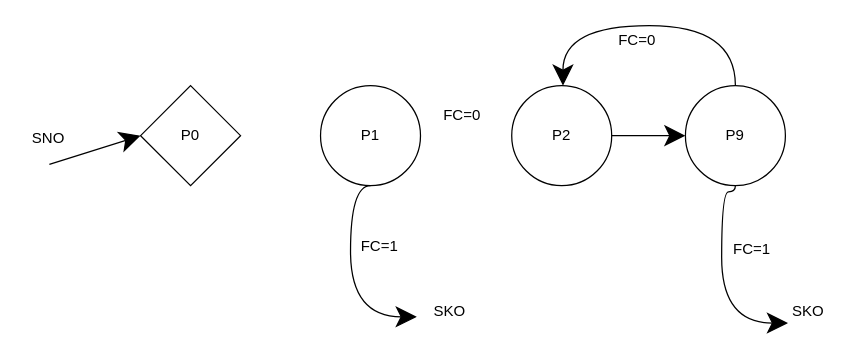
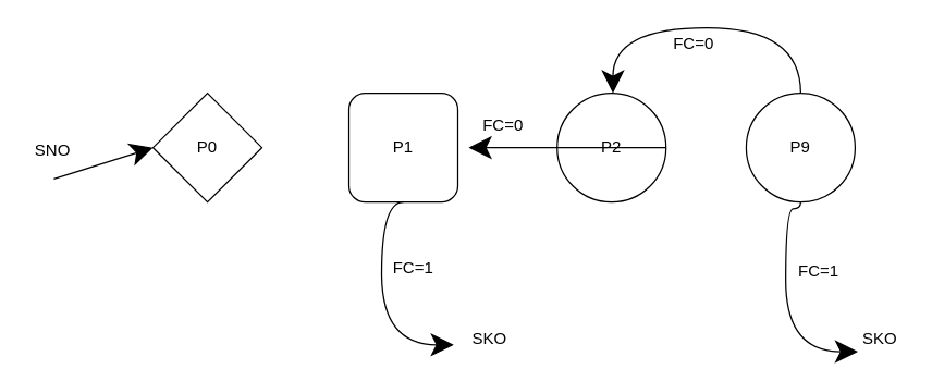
  <mxCell id="0" />
  <mxCell id="1" parent="0" />
  <mxCell id="2" value="P0" style="rhombus;whiteSpace=wrap;html=1;aspect=fixed;hachureGap=4;" vertex="1" parent="1"><mxGeometry x="112" y="68" width="80" height="80" as="geometry" /></mxCell>
- <mxCell id="3" value="P1" style="ellipse;whiteSpace=wrap;html=1;aspect=fixed;hachureGap=4;" vertex="1" parent="1"><mxGeometry x="256" y="68" width="80" height="80" as="geometry" /></mxCell>
+ <mxCell id="3" value="P1" style="whiteSpace=wrap;html=1;aspect=fixed;hachureGap=4;rounded=1;" vertex="1" parent="1"><mxGeometry x="256" y="68" width="80" height="80" as="geometry" /></mxCell>
  <mxCell id="4" value="P2" style="ellipse;whiteSpace=wrap;html=1;aspect=fixed;hachureGap=4;" vertex="1" parent="1"><mxGeometry x="409" y="68" width="80" height="80" as="geometry" /></mxCell>
  <mxCell id="5" value="P9" style="ellipse;whiteSpace=wrap;html=1;aspect=fixed;hachureGap=4;" vertex="1" parent="1"><mxGeometry x="548" y="68" width="80" height="80" as="geometry" /></mxCell>
  <mxCell id="6" value="FC=0" style="text;html=1;align=center;verticalAlign=middle;resizable=0;points=[];autosize=1;strokeColor=none;fillColor=none;hachureGap=4;" vertex="1" parent="1"><mxGeometry x="349" y="83" width="40" height="18" as="geometry" /></mxCell>
  <mxCell id="7" value="" style="edgeStyle=segmentEdgeStyle;endArrow=classic;html=1;rounded=0;startSize=14;endSize=14;sourcePerimeterSpacing=8;targetPerimeterSpacing=8;curved=1;exitX=0.5;exitY=1;exitDx=0;exitDy=0;" edge="1" parent="1" source="3"><mxGeometry width="50" height="50" relative="1" as="geometry"><mxPoint x="299" y="167" as="sourcePoint" /><mxPoint x="333" y="253" as="targetPoint" /><Array as="points"><mxPoint x="280" y="148" /><mxPoint x="280" y="253" /></Array></mxGeometry></mxCell>
  <mxCell id="8" value="FC=1" style="text;html=1;align=center;verticalAlign=middle;resizable=0;points=[];autosize=1;strokeColor=none;fillColor=none;hachureGap=4;" vertex="1" parent="1"><mxGeometry x="283" y="188" width="40" height="18" as="geometry" /></mxCell>
  <mxCell id="9" value="SKO" style="text;html=1;align=center;verticalAlign=middle;resizable=0;points=[];autosize=1;strokeColor=none;fillColor=none;hachureGap=4;" vertex="1" parent="1"><mxGeometry x="341" y="240" width="35" height="18" as="geometry" /></mxCell>
- <mxCell id="10" value="" style="endArrow=classic;html=1;rounded=0;startSize=14;endSize=14;sourcePerimeterSpacing=8;targetPerimeterSpacing=8;curved=1;entryX=0;entryY=0.5;entryDx=0;entryDy=0;exitX=1;exitY=0.5;exitDx=0;exitDy=0;" edge="1" parent="1" source="4" target="5"><mxGeometry width="50" height="50" relative="1" as="geometry"><mxPoint x="285" y="154" as="sourcePoint" /><mxPoint x="335" y="104" as="targetPoint" /></mxGeometry></mxCell>
+ <mxCell id="10" value="" style="endArrow=classic;html=1;rounded=0;startSize=14;endSize=14;sourcePerimeterSpacing=8;targetPerimeterSpacing=8;curved=1;exitX=1;exitY=0.5;exitDx=0;exitDy=0;" edge="1" parent="1" source="4" target="3"><mxGeometry width="50" height="50" relative="1" as="geometry"><mxPoint x="285" y="154" as="sourcePoint" /><mxPoint x="335" y="104" as="targetPoint" /></mxGeometry></mxCell>
  <mxCell id="11" value="" style="edgeStyle=segmentEdgeStyle;endArrow=classic;html=1;rounded=0;startSize=14;endSize=14;sourcePerimeterSpacing=8;targetPerimeterSpacing=8;curved=1;exitX=0.5;exitY=0;exitDx=0;exitDy=0;" edge="1" parent="1" source="5"><mxGeometry width="50" height="50" relative="1" as="geometry"><mxPoint x="543" y="-14" as="sourcePoint" /><mxPoint x="450" y="68" as="targetPoint" /><Array as="points"><mxPoint x="588" y="20" /><mxPoint x="450" y="20" /></Array></mxGeometry></mxCell>
  <mxCell id="12" value="FC=0" style="text;html=1;align=center;verticalAlign=middle;resizable=0;points=[];autosize=1;strokeColor=none;fillColor=none;hachureGap=4;" vertex="1" parent="1"><mxGeometry x="489" y="23" width="40" height="18" as="geometry" /></mxCell>
  <mxCell id="13" value="" style="edgeStyle=segmentEdgeStyle;endArrow=classic;html=1;rounded=0;startSize=14;endSize=14;sourcePerimeterSpacing=8;targetPerimeterSpacing=8;curved=1;exitX=0.5;exitY=1;exitDx=0;exitDy=0;" edge="1" parent="1" source="5"><mxGeometry width="50" height="50" relative="1" as="geometry"><mxPoint x="593.06" y="153" as="sourcePoint" /><mxPoint x="630.06" y="258" as="targetPoint" /><Array as="points"><mxPoint x="588" y="153" /><mxPoint x="577" y="153" /><mxPoint x="577" y="258" /></Array></mxGeometry></mxCell>
  <mxCell id="14" value="FC=1" style="text;html=1;align=center;verticalAlign=middle;resizable=0;points=[];autosize=1;strokeColor=none;fillColor=none;hachureGap=4;" vertex="1" parent="1"><mxGeometry x="581" y="190" width="40" height="18" as="geometry" /></mxCell>
  <mxCell id="15" value="SKO" style="text;html=1;align=center;verticalAlign=middle;resizable=0;points=[];autosize=1;strokeColor=none;fillColor=none;hachureGap=4;" vertex="1" parent="1"><mxGeometry x="628" y="240" width="35" height="18" as="geometry" /></mxCell>
  <mxCell id="16" value="" style="endArrow=classic;html=1;rounded=0;startSize=14;endSize=14;sourcePerimeterSpacing=8;targetPerimeterSpacing=8;curved=1;entryX=0;entryY=0.5;entryDx=0;entryDy=0;" edge="1" parent="1" target="2"><mxGeometry width="50" height="50" relative="1" as="geometry"><mxPoint x="39" y="131" as="sourcePoint" /><mxPoint x="406" y="104" as="targetPoint" /></mxGeometry></mxCell>
  <mxCell id="17" value="SNO" style="text;html=1;align=center;verticalAlign=middle;resizable=0;points=[];autosize=1;strokeColor=none;fillColor=none;hachureGap=4;" vertex="1" parent="1"><mxGeometry x="20" y="101" width="36" height="18" as="geometry" /></mxCell>
